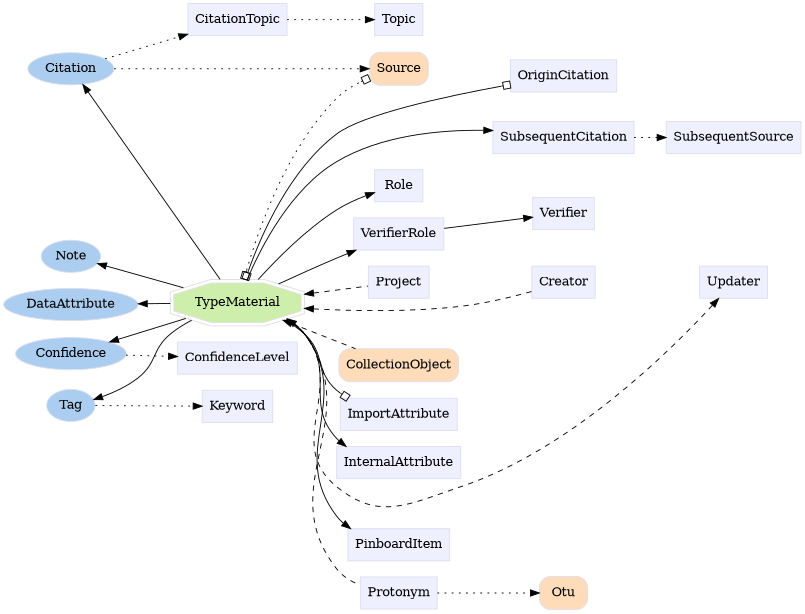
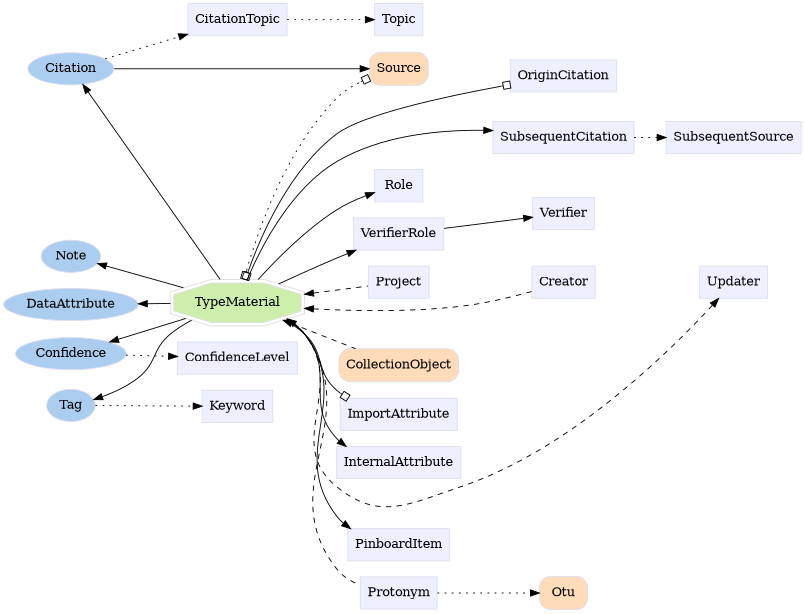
  digraph {
    rankdir=LR
    node [color="#dddeee" fillcolor="#eeefff" group=supporting shape=box style=filled]
    n1 [fillcolor="#abcdef" group=annotator height=0.5 label=Citation shape=oval width=1.1279]
    n2 [fillcolor="#abcdef" group=annotator height=0.5 label=Confidence shape=oval width=1.4833]
    n3 [fillcolor="#abcdef" group=annotator height=0.5 label=DataAttribute shape=oval width=1.7108]
    n4 [fillcolor="#abcdef" group=annotator height=0.5 label=Tag shape=oval width=0.75]
    n5 [fillcolor="#abcdef" group=annotator height=0.5 label=Note shape=oval width=0.80088]
    n6 [fillcolor="#fedcba" group=core height=0.51389 label=Otu shape=Mrecord width=0.75]
    n7 [fillcolor="#fedcba" group=core height=0.51389 label=Source shape=Mrecord width=0.75]
    n8 [fillcolor="#fedcba" group=core height=0.51389 label=CollectionObject shape=Mrecord width=1.5035]
    n9 [color="#dedede" fillcolor="#cdefab" group=target height=0.61111 label=TypeMaterial shape=doubleoctagon width=1.9628]
    n10 [height=0.5 label=CitationTopic width=1.2639]
    n11 [height=0.5 label=ConfidenceLevel width=1.5139]
    n12 [height=0.5 label=ImportAttribute width=1.4201]
    n13 [height=0.5 label=InternalAttribute width=1.4826]
    n14 [height=0.5 label=Keyword width=0.92014]
    n15 [height=0.5 label=Protonym width=0.97222]
    n16 [height=0.5 label=PinboardItem width=1.2535]
    n17 [height=0.5 label=Role width=0.75]
    n18 [height=0.5 label=SubsequentCitation width=1.691]
    n19 [height=0.5 label=SubsequentSource width=1.6076]
    n20 [height=0.5 label=Topic width=0.75]
    n21 [height=0.5 label=VerifierRole width=1.1493]
    n22 [height=0.5 label=Verifier width=0.79514]
    n23 [height=0.5 label=Creator width=0.78472]
    n24 [height=0.5 label=Project width=0.75347]
    n25 [height=0.5 label=Updater width=0.82639]
    n26 [height=0.5 label=OriginCitation width=1.316]
    subgraph sub_1 {
      rank=min
      n1
      n2
      n3
      n4
      n5
    }
    subgraph sub_2 {
      n6
      n7
      n8
    }
    subgraph sub_3 {
      n9
      n10
      n11
      n12
      n13
      n14
      n15
      n16
      n17
      n18
      n19
      n20
      n21
      n22
      n23
      n24
      n25
      n26
    }
-   n1 -> n7 [style=dotted]
+   n1 -> n7 [style=solid]
    n1 -> n10 [style=dotted]
    n2 -> n11 [style=dotted]
    n4 -> n14 [style=dotted]
    n7 -> n18 [style=invis]
    n7 -> n26 [style=invis]
    n9 -> n1
    n9 -> n2
    n9 -> n3
    n9 -> n4
    n9 -> n5
    n9 -> n7 [arrowhead=obox arrowtail=obox dir=both style=dotted]
    n9 -> n8 [dir=back style=dashed]
    n9 -> n12 [arrowhead=obox]
    n9 -> n13
    n9 -> n15 [dir=back style=dashed]
    n9 -> n16
    n9 -> n17
    n9 -> n18
    n9 -> n21
    n9 -> n23 [dir=back style=dashed]
    n9 -> n24 [dir=back style=dashed]
    n9 -> n26 [arrowhead=obox arrowtail=obox dir=both]
    n10 -> n20 [style=dotted]
    n15 -> n6 [style=dotted]
    n17 -> n22 [style=invis]
    n18 -> n19 [style=dotted]
    n21 -> n22 [style=solid]
    n23 -> n25 [style=invis]
    n24 -> n23 [style=invis]
    n25 -> n9 [dir=back style=dashed]
  }
